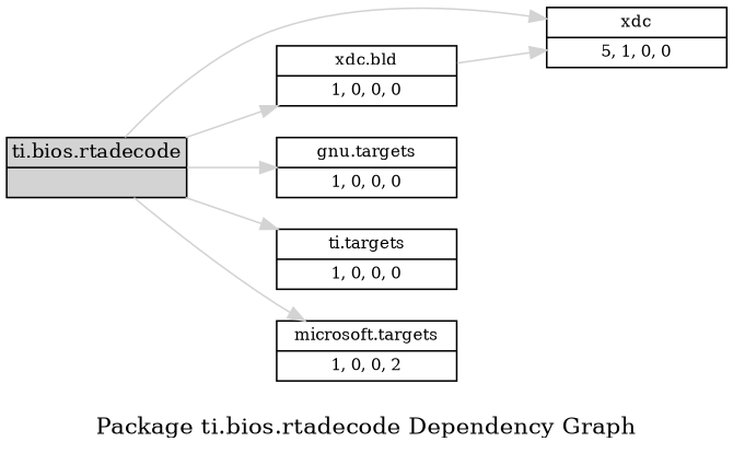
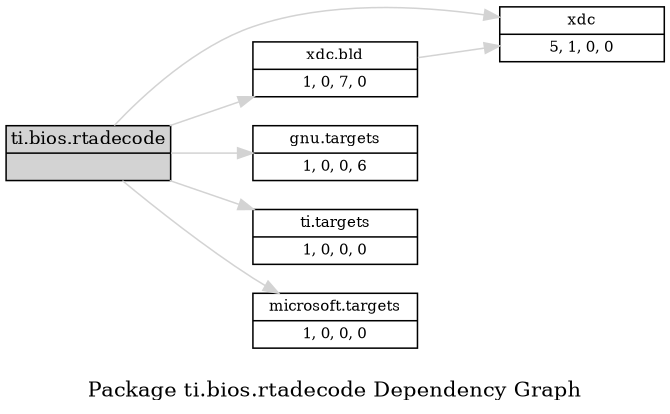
  digraph {
    concentrate=true
    label="\nPackage ti.bios.rtadecode Dependency Graph"
    rankdir=LR
    ranksep=.75
    node [color=black fillcolor=white fixedsize=true font=Helvetica fontsize=10 shape=record style=filled]
    edge [color=lightgrey style=solid]
    n1 [fillcolor=lightgrey fontsize=12 label="ti.bios.rtadecode|" width=1.5]
    n2 [label="xdc|5, 1, 0, 0" width=1.5]
-   n3 [label="xdc.bld|1, 0, 0, 0" width=1.5]
-   n4 [label="gnu.targets|1, 0, 0, 0" width=1.5]
+   n3 [label="xdc.bld|1, 0, 7, 0" width=1.5]
+   n4 [label="gnu.targets|1, 0, 0, 6" width=1.5]
    n5 [label="ti.targets|1, 0, 0, 0" width=1.5]
-   n6 [label="microsoft.targets|1, 0, 0, 2" width=1.5]
+   n6 [label="microsoft.targets|1, 0, 0, 0" width=1.5]
    n1 -> n2
    n1 -> n3
    n1 -> n4
    n1 -> n5
    n1 -> n6
    n3 -> n2
  }
